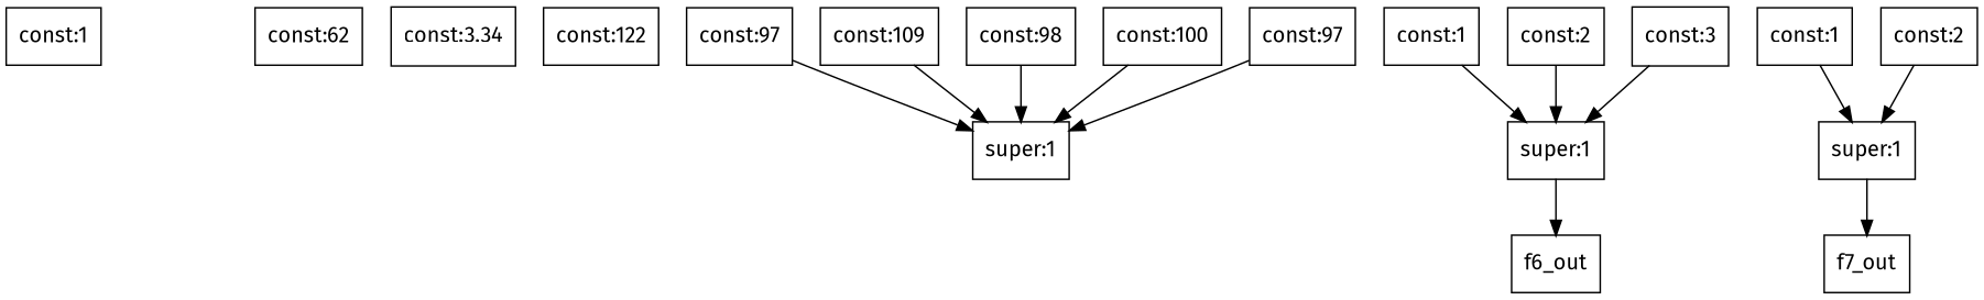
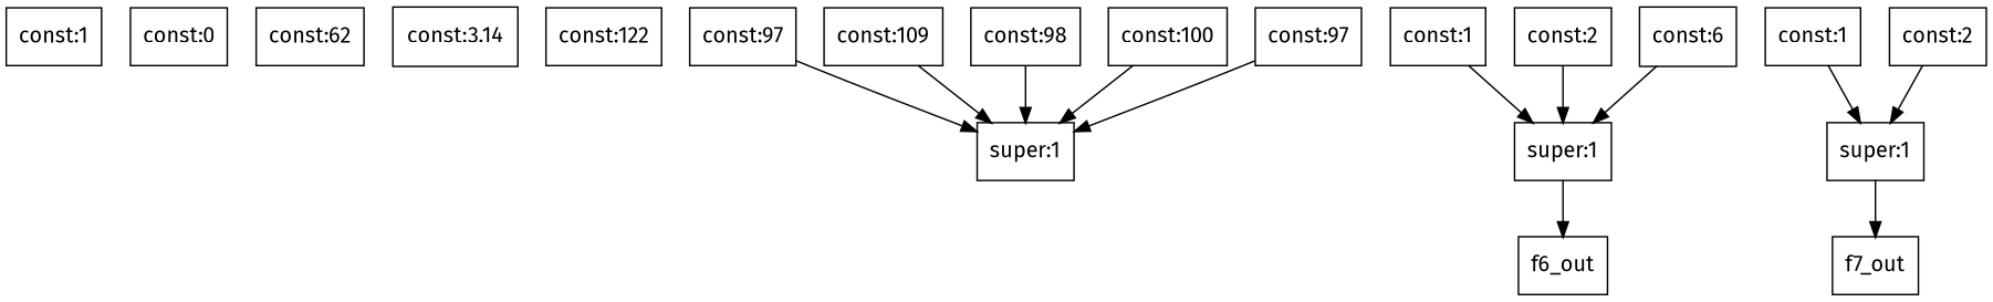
  digraph {
    fontname="Fira Sans"
    node [fontname="Fira Sans" shape=record]
    edge [fontname="Fira Sans"]
    n1 [label="const:1"]
+   n2 [label="const:0"]
    n3 [label="const:62"]
-   n4 [label="const:3.34"]
+   n4 [label="const:3.14"]
    n5 [label="const:122"]
    n6 [label="super:1"]
    n7 [label="const:97"]
    n8 [label="const:109"]
    n9 [label="const:98"]
    n10 [label="const:100"]
    n11 [label="const:97"]
    n12 [label="const:1"]
    n13 [label="super:1"]
    f6_out
    n15 [label="const:2"]
-   n16 [label="const:3"]
+   n16 [label="const:6"]
    n17 [label="const:1"]
    n18 [label="super:1"]
    f7_out
    n20 [label="const:2"]
    n7 -> n6
    n8 -> n6
    n9 -> n6
    n10 -> n6
    n11 -> n6
    n12 -> n13
    n13 -> f6_out
    n15 -> n13
    n16 -> n13
    n17 -> n18
    n18 -> f7_out
    n20 -> n18
  }
